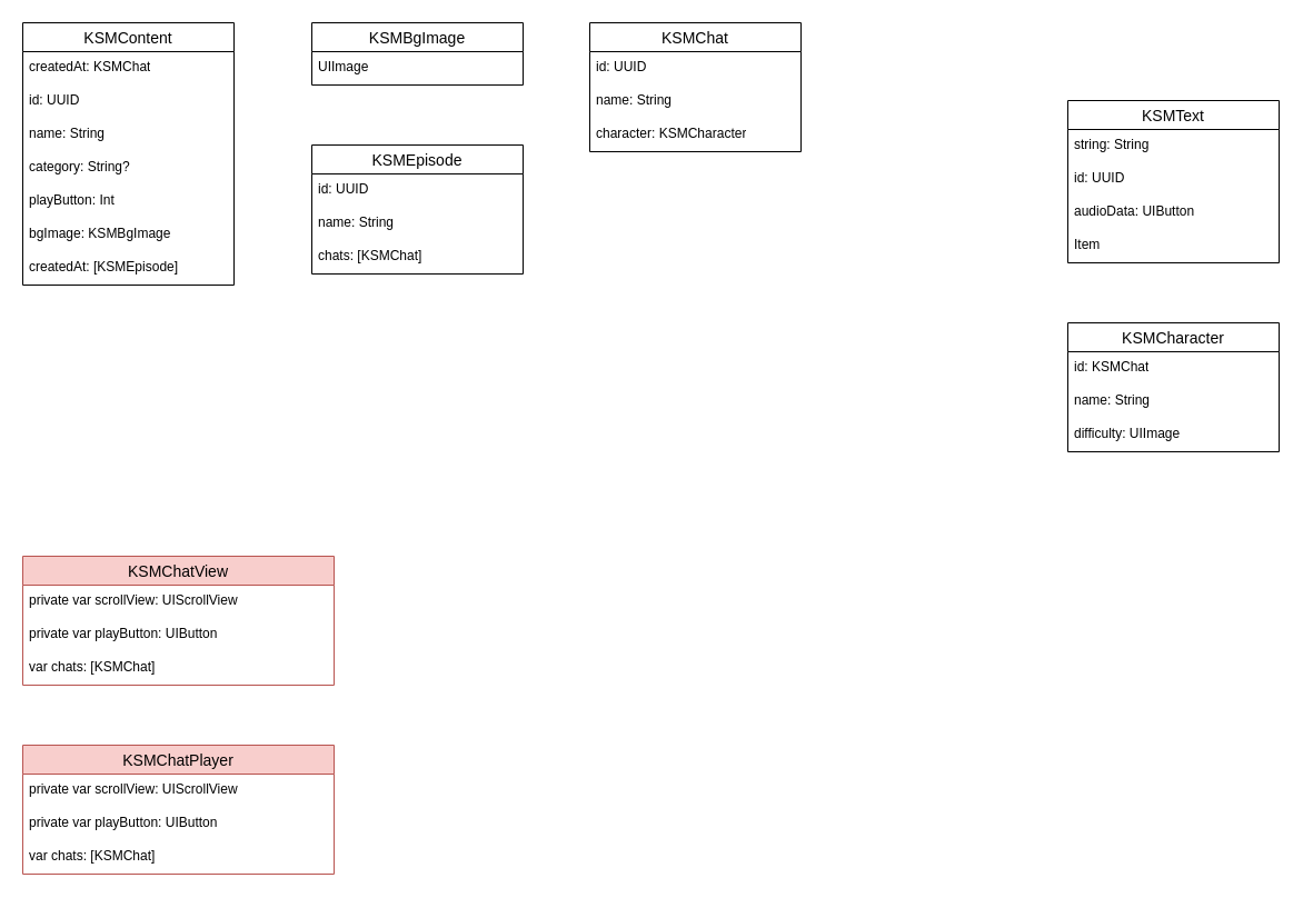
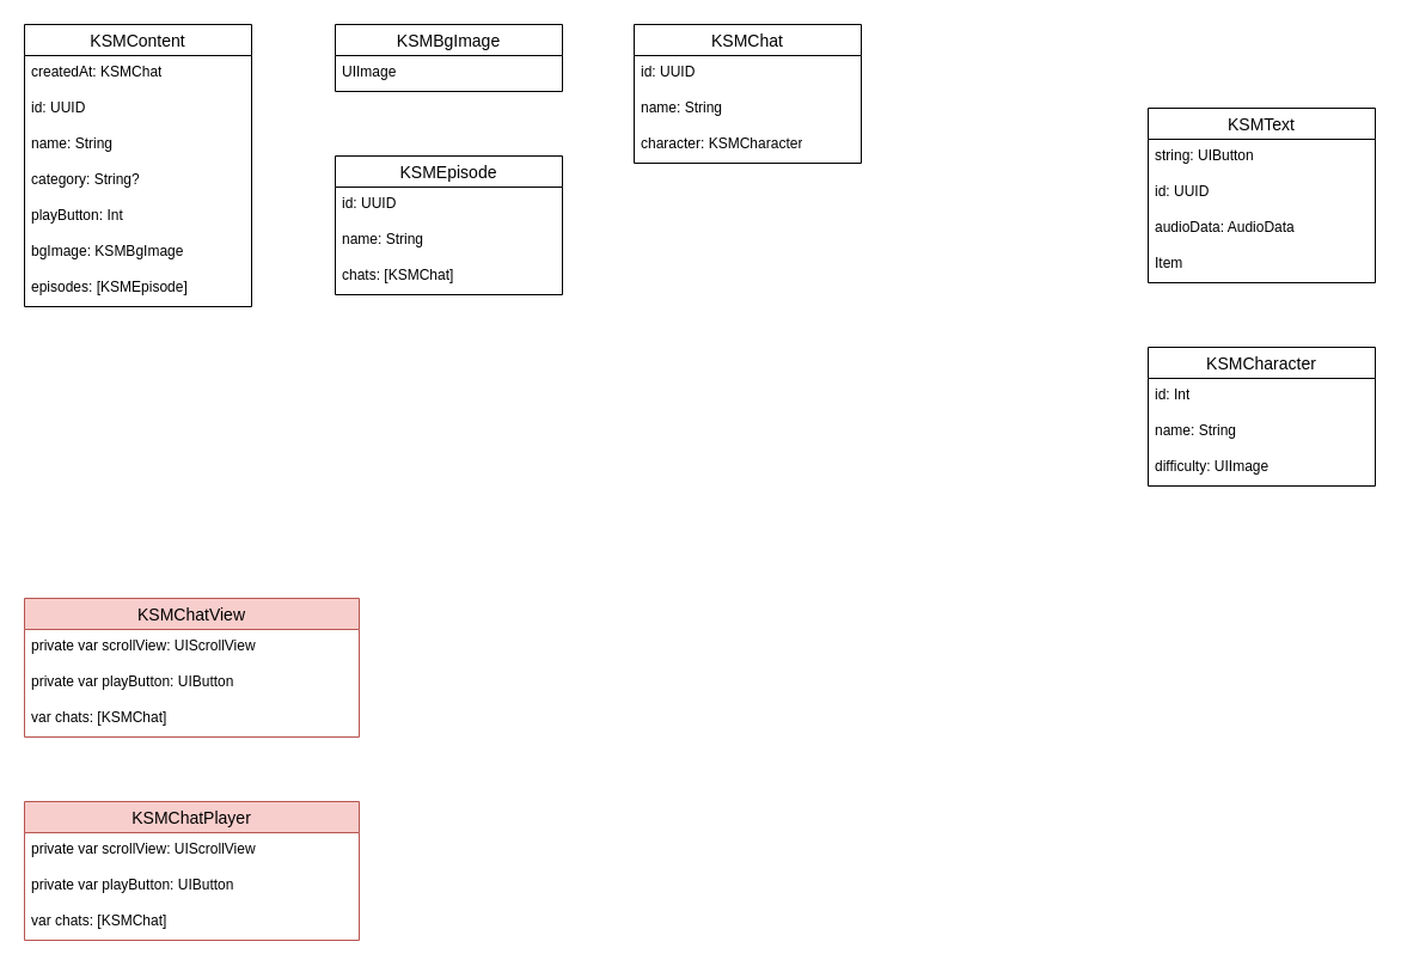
  <mxCell id="0" />
  <mxCell id="1" parent="0" />
  <mxCell id="2" value="KSMContent" style="swimlane;fontStyle=0;childLayout=stackLayout;horizontal=1;startSize=26;horizontalStack=0;resizeParent=1;resizeParentMax=0;resizeLast=0;collapsible=1;marginBottom=0;align=center;fontSize=14;" vertex="1" parent="1"><mxGeometry x="20" y="20" width="190" height="236" as="geometry" /></mxCell>
  <mxCell id="3" value="createdAt: KSMChat" style="text;strokeColor=none;fillColor=none;spacingLeft=4;spacingRight=4;overflow=hidden;rotatable=0;points=[[0,0.5],[1,0.5]];portConstraint=eastwest;fontSize=12;whiteSpace=wrap;html=1;" vertex="1" parent="2"><mxGeometry y="26" width="190" height="30" as="geometry" /></mxCell>
  <mxCell id="4" value="id: UUID" style="text;strokeColor=none;fillColor=none;spacingLeft=4;spacingRight=4;overflow=hidden;rotatable=0;points=[[0,0.5],[1,0.5]];portConstraint=eastwest;fontSize=12;whiteSpace=wrap;html=1;" vertex="1" parent="2"><mxGeometry y="56" width="190" height="30" as="geometry" /></mxCell>
  <mxCell id="5" value="name: String" style="text;strokeColor=none;fillColor=none;spacingLeft=4;spacingRight=4;overflow=hidden;rotatable=0;points=[[0,0.5],[1,0.5]];portConstraint=eastwest;fontSize=12;whiteSpace=wrap;html=1;" vertex="1" parent="2"><mxGeometry y="86" width="190" height="30" as="geometry" /></mxCell>
  <mxCell id="6" value="category: String?" style="text;strokeColor=none;fillColor=none;spacingLeft=4;spacingRight=4;overflow=hidden;rotatable=0;points=[[0,0.5],[1,0.5]];portConstraint=eastwest;fontSize=12;whiteSpace=wrap;html=1;" vertex="1" parent="2"><mxGeometry y="116" width="190" height="30" as="geometry" /></mxCell>
  <mxCell id="7" value="playButton: Int" style="text;strokeColor=none;fillColor=none;spacingLeft=4;spacingRight=4;overflow=hidden;rotatable=0;points=[[0,0.5],[1,0.5]];portConstraint=eastwest;fontSize=12;whiteSpace=wrap;html=1;" vertex="1" parent="2"><mxGeometry y="146" width="190" height="30" as="geometry" /></mxCell>
  <mxCell id="8" value="bgImage: KSMBgImage" style="text;strokeColor=none;fillColor=none;spacingLeft=4;spacingRight=4;overflow=hidden;rotatable=0;points=[[0,0.5],[1,0.5]];portConstraint=eastwest;fontSize=12;whiteSpace=wrap;html=1;" vertex="1" parent="2"><mxGeometry y="176" width="190" height="30" as="geometry" /></mxCell>
- <mxCell id="9" value="createdAt: [KSMEpisode]" style="text;strokeColor=none;fillColor=none;spacingLeft=4;spacingRight=4;overflow=hidden;rotatable=0;points=[[0,0.5],[1,0.5]];portConstraint=eastwest;fontSize=12;whiteSpace=wrap;html=1;" vertex="1" parent="2"><mxGeometry y="206" width="190" height="30" as="geometry" /></mxCell>
+ <mxCell id="9" value="episodes: [KSMEpisode]" style="text;strokeColor=none;fillColor=none;spacingLeft=4;spacingRight=4;overflow=hidden;rotatable=0;points=[[0,0.5],[1,0.5]];portConstraint=eastwest;fontSize=12;whiteSpace=wrap;html=1;" vertex="1" parent="2"><mxGeometry y="206" width="190" height="30" as="geometry" /></mxCell>
  <mxCell id="10" value="KSMBgImage" style="swimlane;fontStyle=0;childLayout=stackLayout;horizontal=1;startSize=26;horizontalStack=0;resizeParent=1;resizeParentMax=0;resizeLast=0;collapsible=1;marginBottom=0;align=center;fontSize=14;" vertex="1" parent="1"><mxGeometry x="280" y="20" width="190" height="56" as="geometry" /></mxCell>
  <mxCell id="11" value="UIImage" style="text;strokeColor=none;fillColor=none;spacingLeft=4;spacingRight=4;overflow=hidden;rotatable=0;points=[[0,0.5],[1,0.5]];portConstraint=eastwest;fontSize=12;whiteSpace=wrap;html=1;" vertex="1" parent="10"><mxGeometry y="26" width="190" height="30" as="geometry" /></mxCell>
  <mxCell id="12" value="KSMText" style="swimlane;fontStyle=0;childLayout=stackLayout;horizontal=1;startSize=26;horizontalStack=0;resizeParent=1;resizeParentMax=0;resizeLast=0;collapsible=1;marginBottom=0;align=center;fontSize=14;" vertex="1" parent="1"><mxGeometry x="960" y="90" width="190" height="146" as="geometry" /></mxCell>
- <mxCell id="13" value="string: String" style="text;strokeColor=none;fillColor=none;spacingLeft=4;spacingRight=4;overflow=hidden;rotatable=0;points=[[0,0.5],[1,0.5]];portConstraint=eastwest;fontSize=12;whiteSpace=wrap;html=1;" vertex="1" parent="12"><mxGeometry y="26" width="190" height="30" as="geometry" /></mxCell>
+ <mxCell id="13" value="string: UIButton" style="text;strokeColor=none;fillColor=none;spacingLeft=4;spacingRight=4;overflow=hidden;rotatable=0;points=[[0,0.5],[1,0.5]];portConstraint=eastwest;fontSize=12;whiteSpace=wrap;html=1;" vertex="1" parent="12"><mxGeometry y="26" width="190" height="30" as="geometry" /></mxCell>
  <mxCell id="14" value="id: UUID" style="text;strokeColor=none;fillColor=none;spacingLeft=4;spacingRight=4;overflow=hidden;rotatable=0;points=[[0,0.5],[1,0.5]];portConstraint=eastwest;fontSize=12;whiteSpace=wrap;html=1;" vertex="1" parent="12"><mxGeometry y="56" width="190" height="30" as="geometry" /></mxCell>
- <mxCell id="15" value="audioData: UIButton" style="text;strokeColor=none;fillColor=none;spacingLeft=4;spacingRight=4;overflow=hidden;rotatable=0;points=[[0,0.5],[1,0.5]];portConstraint=eastwest;fontSize=12;whiteSpace=wrap;html=1;" vertex="1" parent="12"><mxGeometry y="86" width="190" height="30" as="geometry" /></mxCell>
+ <mxCell id="15" value="audioData: AudioData" style="text;strokeColor=none;fillColor=none;spacingLeft=4;spacingRight=4;overflow=hidden;rotatable=0;points=[[0,0.5],[1,0.5]];portConstraint=eastwest;fontSize=12;whiteSpace=wrap;html=1;" vertex="1" parent="12"><mxGeometry y="86" width="190" height="30" as="geometry" /></mxCell>
  <mxCell id="16" value="Item" style="text;strokeColor=none;fillColor=none;spacingLeft=4;spacingRight=4;overflow=hidden;rotatable=0;points=[[0,0.5],[1,0.5]];portConstraint=eastwest;fontSize=12;whiteSpace=wrap;html=1;" vertex="1" parent="12"><mxGeometry y="116" width="190" height="30" as="geometry" /></mxCell>
  <mxCell id="17" value="KSMEpisode" style="swimlane;fontStyle=0;childLayout=stackLayout;horizontal=1;startSize=26;horizontalStack=0;resizeParent=1;resizeParentMax=0;resizeLast=0;collapsible=1;marginBottom=0;align=center;fontSize=14;" vertex="1" parent="1"><mxGeometry x="280" y="130" width="190" height="116" as="geometry" /></mxCell>
  <mxCell id="18" value="id: UUID" style="text;strokeColor=none;fillColor=none;spacingLeft=4;spacingRight=4;overflow=hidden;rotatable=0;points=[[0,0.5],[1,0.5]];portConstraint=eastwest;fontSize=12;whiteSpace=wrap;html=1;" vertex="1" parent="17"><mxGeometry y="26" width="190" height="30" as="geometry" /></mxCell>
  <mxCell id="19" value="name: String" style="text;strokeColor=none;fillColor=none;spacingLeft=4;spacingRight=4;overflow=hidden;rotatable=0;points=[[0,0.5],[1,0.5]];portConstraint=eastwest;fontSize=12;whiteSpace=wrap;html=1;" vertex="1" parent="17"><mxGeometry y="56" width="190" height="30" as="geometry" /></mxCell>
  <mxCell id="20" value="chats: [KSMChat]" style="text;strokeColor=none;fillColor=none;spacingLeft=4;spacingRight=4;overflow=hidden;rotatable=0;points=[[0,0.5],[1,0.5]];portConstraint=eastwest;fontSize=12;whiteSpace=wrap;html=1;" vertex="1" parent="17"><mxGeometry y="86" width="190" height="30" as="geometry" /></mxCell>
  <mxCell id="21" value="KSMChat" style="swimlane;fontStyle=0;childLayout=stackLayout;horizontal=1;startSize=26;horizontalStack=0;resizeParent=1;resizeParentMax=0;resizeLast=0;collapsible=1;marginBottom=0;align=center;fontSize=14;" vertex="1" parent="1"><mxGeometry x="530" y="20" width="190" height="116" as="geometry" /></mxCell>
  <mxCell id="22" value="id: UUID" style="text;strokeColor=none;fillColor=none;spacingLeft=4;spacingRight=4;overflow=hidden;rotatable=0;points=[[0,0.5],[1,0.5]];portConstraint=eastwest;fontSize=12;whiteSpace=wrap;html=1;" vertex="1" parent="21"><mxGeometry y="26" width="190" height="30" as="geometry" /></mxCell>
  <mxCell id="23" value="name: String" style="text;strokeColor=none;fillColor=none;spacingLeft=4;spacingRight=4;overflow=hidden;rotatable=0;points=[[0,0.5],[1,0.5]];portConstraint=eastwest;fontSize=12;whiteSpace=wrap;html=1;" vertex="1" parent="21"><mxGeometry y="56" width="190" height="30" as="geometry" /></mxCell>
  <mxCell id="24" value="character: KSMCharacter" style="text;strokeColor=none;fillColor=none;spacingLeft=4;spacingRight=4;overflow=hidden;rotatable=0;points=[[0,0.5],[1,0.5]];portConstraint=eastwest;fontSize=12;whiteSpace=wrap;html=1;" vertex="1" parent="21"><mxGeometry y="86" width="190" height="30" as="geometry" /></mxCell>
  <mxCell id="25" value="KSMCharacter" style="swimlane;fontStyle=0;childLayout=stackLayout;horizontal=1;startSize=26;horizontalStack=0;resizeParent=1;resizeParentMax=0;resizeLast=0;collapsible=1;marginBottom=0;align=center;fontSize=14;" vertex="1" parent="1"><mxGeometry x="960" y="290" width="190" height="116" as="geometry" /></mxCell>
- <mxCell id="26" value="id: KSMChat" style="text;strokeColor=none;fillColor=none;spacingLeft=4;spacingRight=4;overflow=hidden;rotatable=0;points=[[0,0.5],[1,0.5]];portConstraint=eastwest;fontSize=12;whiteSpace=wrap;html=1;" vertex="1" parent="25"><mxGeometry y="26" width="190" height="30" as="geometry" /></mxCell>
+ <mxCell id="26" value="id: Int" style="text;strokeColor=none;fillColor=none;spacingLeft=4;spacingRight=4;overflow=hidden;rotatable=0;points=[[0,0.5],[1,0.5]];portConstraint=eastwest;fontSize=12;whiteSpace=wrap;html=1;" vertex="1" parent="25"><mxGeometry y="26" width="190" height="30" as="geometry" /></mxCell>
  <mxCell id="27" value="name: String" style="text;strokeColor=none;fillColor=none;spacingLeft=4;spacingRight=4;overflow=hidden;rotatable=0;points=[[0,0.5],[1,0.5]];portConstraint=eastwest;fontSize=12;whiteSpace=wrap;html=1;" vertex="1" parent="25"><mxGeometry y="56" width="190" height="30" as="geometry" /></mxCell>
  <mxCell id="28" value="difficulty: UIImage" style="text;strokeColor=none;fillColor=none;spacingLeft=4;spacingRight=4;overflow=hidden;rotatable=0;points=[[0,0.5],[1,0.5]];portConstraint=eastwest;fontSize=12;whiteSpace=wrap;html=1;" vertex="1" parent="25"><mxGeometry y="86" width="190" height="30" as="geometry" /></mxCell>
  <mxCell id="29" value="KSMChatView" style="swimlane;fontStyle=0;childLayout=stackLayout;horizontal=1;startSize=26;horizontalStack=0;resizeParent=1;resizeParentMax=0;resizeLast=0;collapsible=1;marginBottom=0;align=center;fontSize=14;fillColor=#f8cecc;strokeColor=#b85450;" vertex="1" parent="1"><mxGeometry x="20" y="500" width="280" height="116" as="geometry" /></mxCell>
  <mxCell id="30" value="private var scrollView: UIScrollView" style="text;strokeColor=none;fillColor=none;spacingLeft=4;spacingRight=4;overflow=hidden;rotatable=0;points=[[0,0.5],[1,0.5]];portConstraint=eastwest;fontSize=12;whiteSpace=wrap;html=1;" vertex="1" parent="29"><mxGeometry y="26" width="280" height="30" as="geometry" /></mxCell>
  <mxCell id="31" value="private var playButton: UIButton" style="text;strokeColor=none;fillColor=none;spacingLeft=4;spacingRight=4;overflow=hidden;rotatable=0;points=[[0,0.5],[1,0.5]];portConstraint=eastwest;fontSize=12;whiteSpace=wrap;html=1;" vertex="1" parent="29"><mxGeometry y="56" width="280" height="30" as="geometry" /></mxCell>
  <mxCell id="32" value="var chats: [KSMChat]" style="text;strokeColor=none;fillColor=none;spacingLeft=4;spacingRight=4;overflow=hidden;rotatable=0;points=[[0,0.5],[1,0.5]];portConstraint=eastwest;fontSize=12;whiteSpace=wrap;html=1;" vertex="1" parent="29"><mxGeometry y="86" width="280" height="30" as="geometry" /></mxCell>
  <mxCell id="33" value="KSMChatPlayer" style="swimlane;fontStyle=0;childLayout=stackLayout;horizontal=1;startSize=26;horizontalStack=0;resizeParent=1;resizeParentMax=0;resizeLast=0;collapsible=1;marginBottom=0;align=center;fontSize=14;fillColor=#f8cecc;strokeColor=#b85450;" vertex="1" parent="1"><mxGeometry x="20" y="670" width="280" height="116" as="geometry" /></mxCell>
  <mxCell id="34" value="private var scrollView: UIScrollView" style="text;strokeColor=none;fillColor=none;spacingLeft=4;spacingRight=4;overflow=hidden;rotatable=0;points=[[0,0.5],[1,0.5]];portConstraint=eastwest;fontSize=12;whiteSpace=wrap;html=1;" vertex="1" parent="33"><mxGeometry y="26" width="280" height="30" as="geometry" /></mxCell>
  <mxCell id="35" value="private var playButton: UIButton" style="text;strokeColor=none;fillColor=none;spacingLeft=4;spacingRight=4;overflow=hidden;rotatable=0;points=[[0,0.5],[1,0.5]];portConstraint=eastwest;fontSize=12;whiteSpace=wrap;html=1;" vertex="1" parent="33"><mxGeometry y="56" width="280" height="30" as="geometry" /></mxCell>
  <mxCell id="36" value="var chats: [KSMChat]" style="text;strokeColor=none;fillColor=none;spacingLeft=4;spacingRight=4;overflow=hidden;rotatable=0;points=[[0,0.5],[1,0.5]];portConstraint=eastwest;fontSize=12;whiteSpace=wrap;html=1;" vertex="1" parent="33"><mxGeometry y="86" width="280" height="30" as="geometry" /></mxCell>
